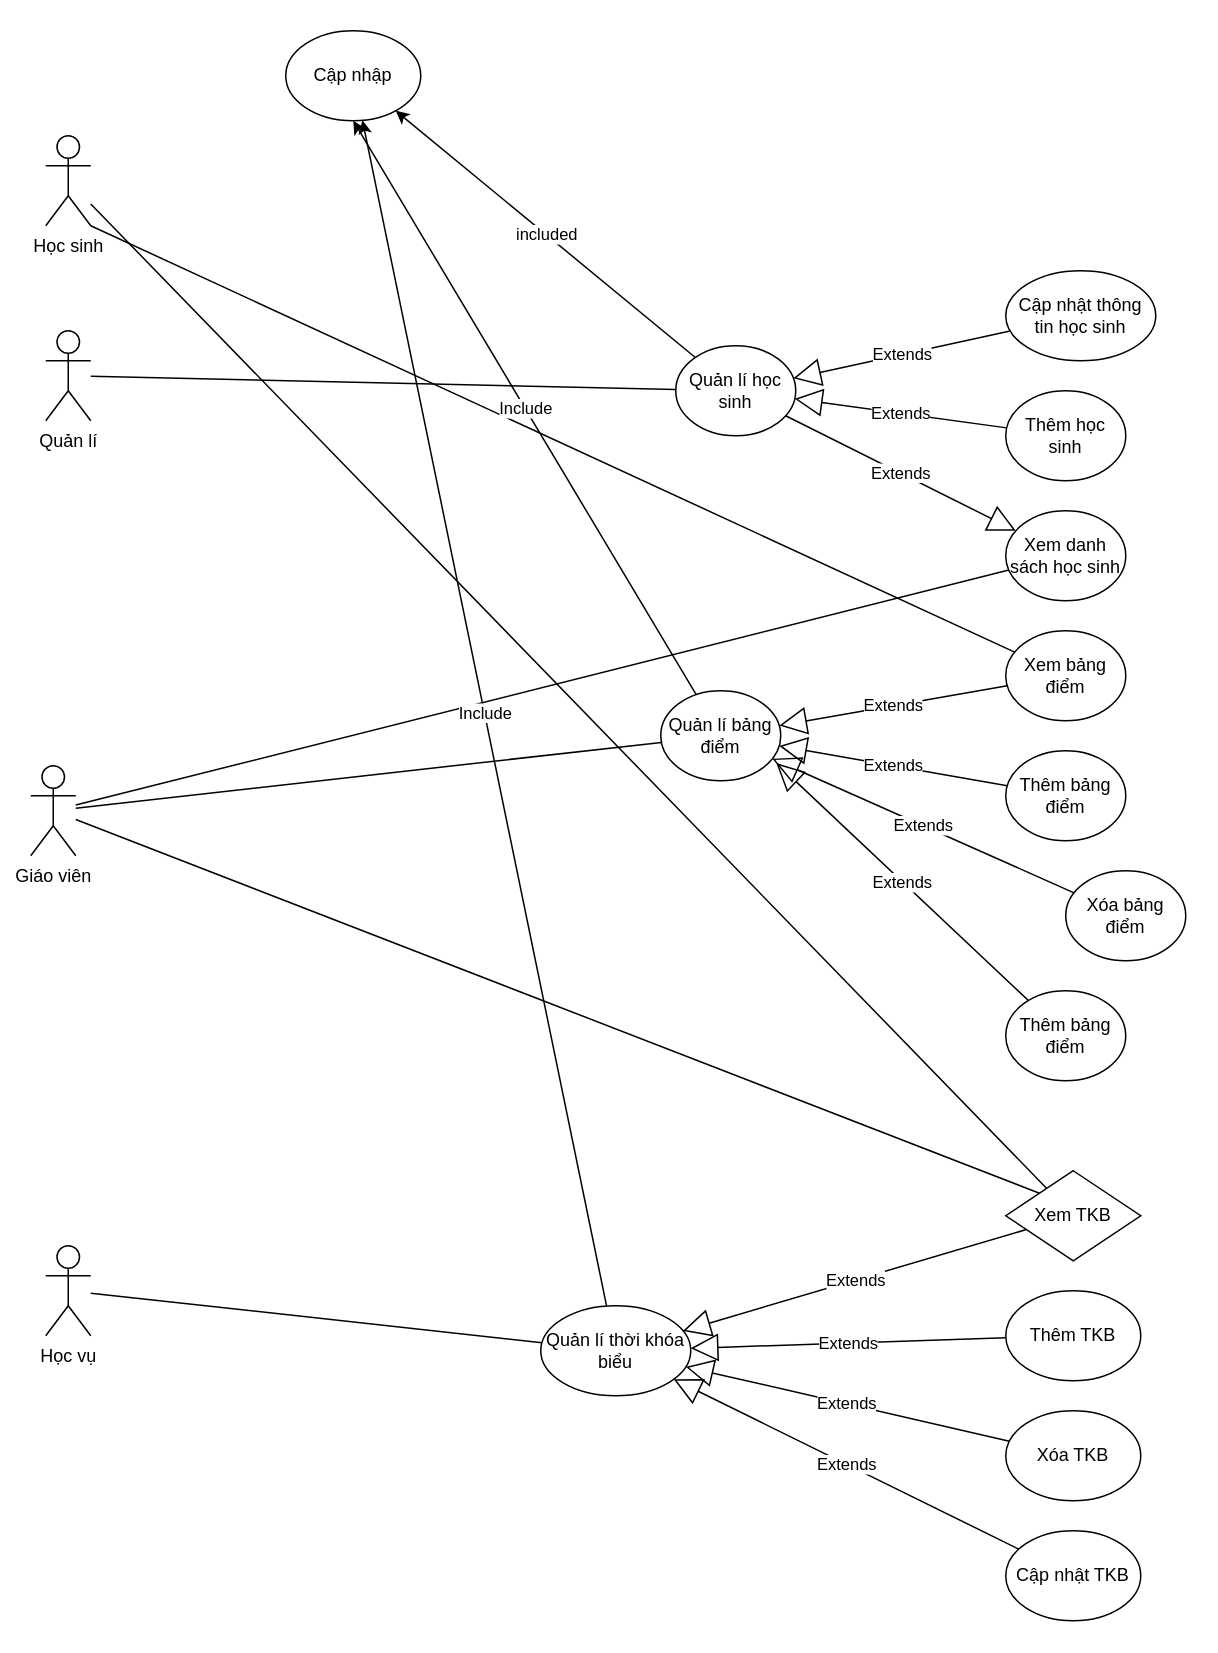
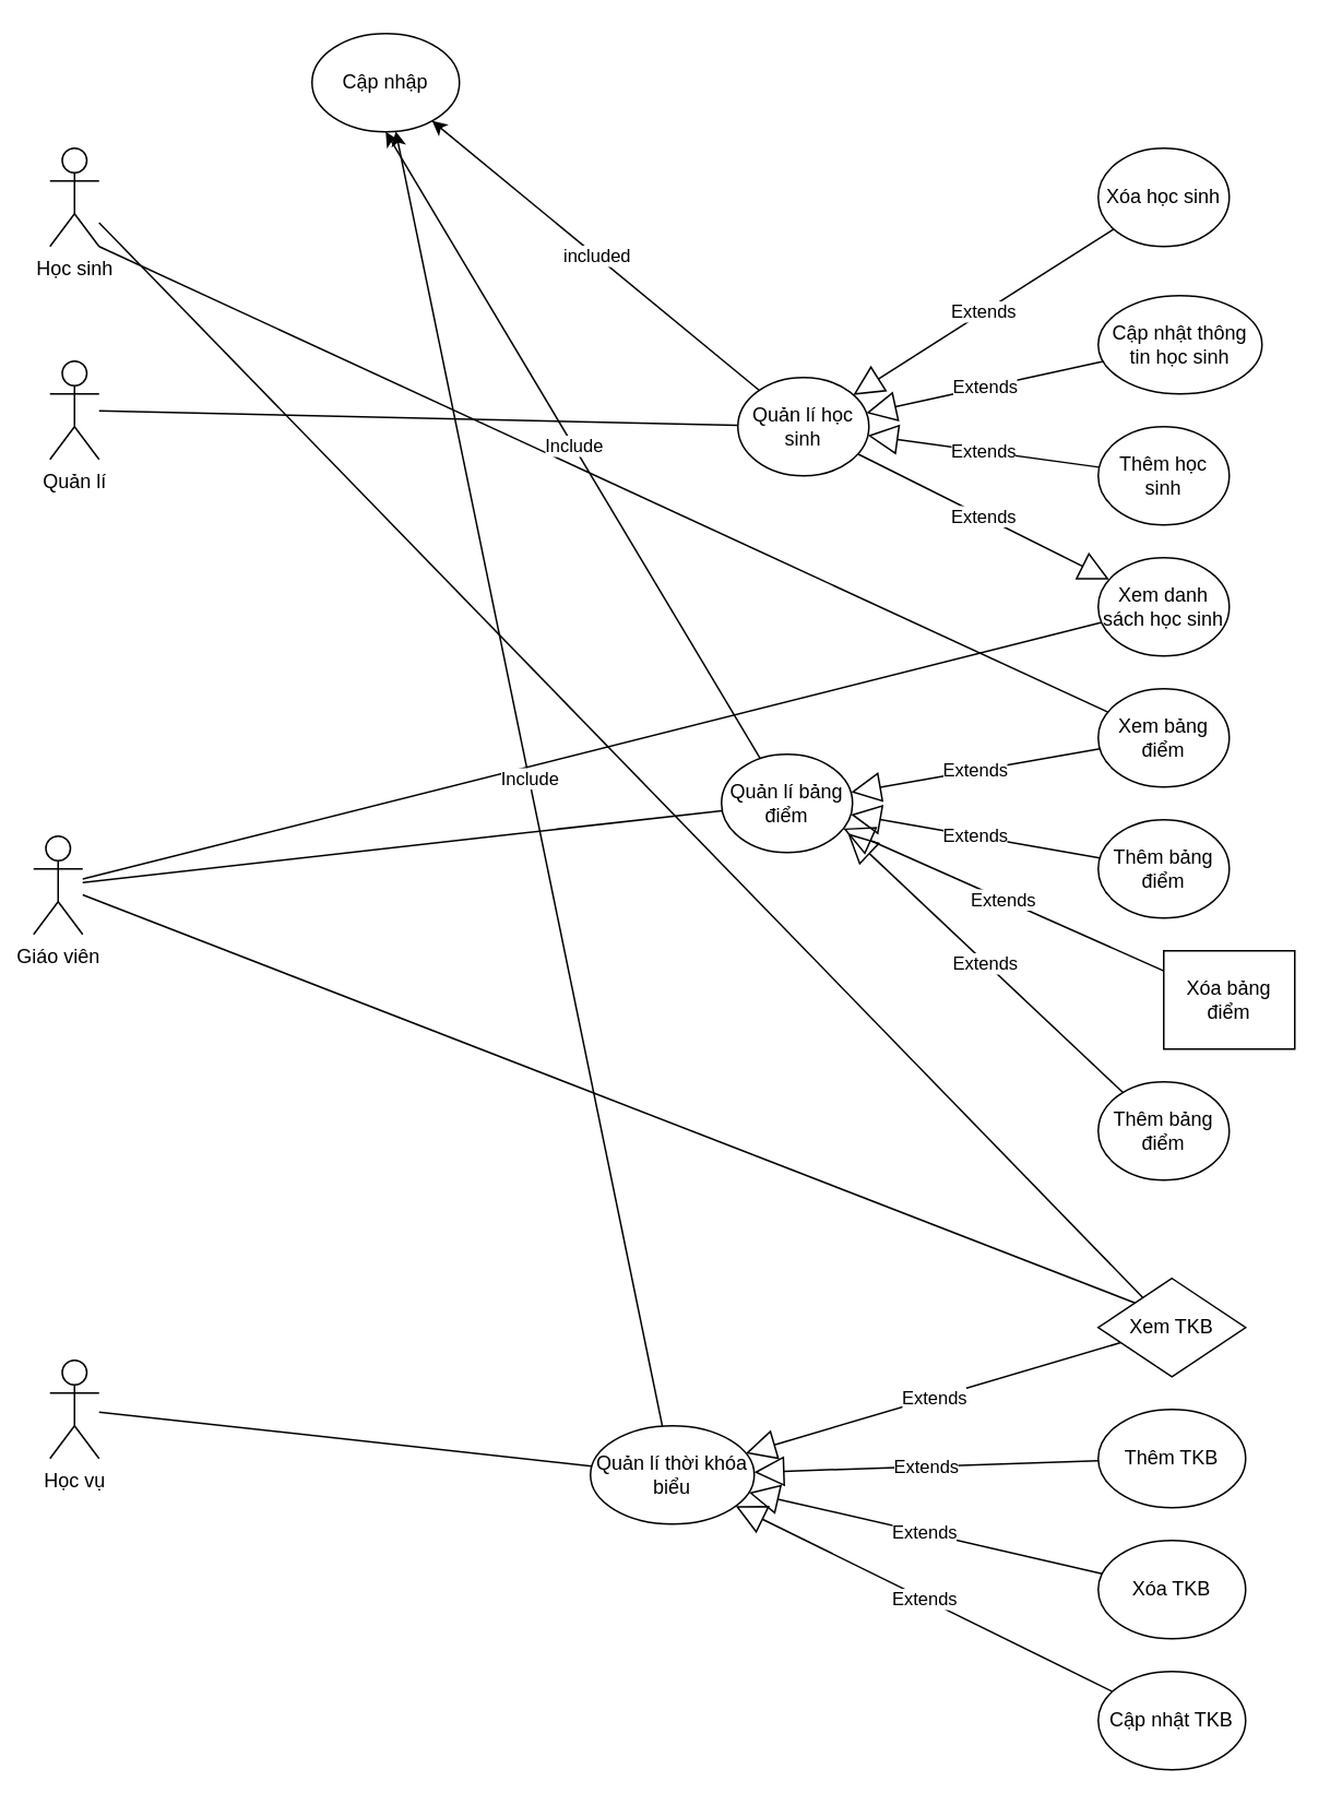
  <mxCell id="0" />
  <mxCell id="1" parent="0" />
  <mxCell id="2" value="Học sinh" style="shape=umlActor;verticalLabelPosition=bottom;verticalAlign=top;html=1;outlineConnect=0;" vertex="1" parent="1"><mxGeometry x="30" y="90" width="30" height="60" as="geometry" /></mxCell>
  <mxCell id="3" value="Giáo viên" style="shape=umlActor;verticalLabelPosition=bottom;verticalAlign=top;html=1;outlineConnect=0;" vertex="1" parent="1"><mxGeometry x="20" y="510" width="30" height="60" as="geometry" /></mxCell>
  <mxCell id="4" value="Học vụ" style="shape=umlActor;verticalLabelPosition=bottom;verticalAlign=top;html=1;outlineConnect=0;" vertex="1" parent="1"><mxGeometry x="30" y="830" width="30" height="60" as="geometry" /></mxCell>
  <mxCell id="5" value="Cập nhập" style="ellipse;whiteSpace=wrap;html=1;" vertex="1" parent="1"><mxGeometry x="190" width="90" height="60" as="geometry" y="20" /></mxCell>
  <mxCell id="6" value="d" style="endArrow=classic;html=1;" edge="1" parent="1" source="12" target="5"><mxGeometry relative="1" as="geometry"><mxPoint x="305" y="220" as="sourcePoint" /><mxPoint x="210" y="200" as="targetPoint" /></mxGeometry></mxCell>
  <mxCell id="7" value="included" style="edgeLabel;resizable=0;html=1;align=center;verticalAlign=middle;" connectable="0" vertex="1" parent="6"><mxGeometry relative="1" as="geometry" /></mxCell>
  <mxCell id="8" value="Quản lí" style="shape=umlActor;verticalLabelPosition=bottom;verticalAlign=top;html=1;outlineConnect=0;" vertex="1" parent="1"><mxGeometry x="30" y="220" width="30" height="60" as="geometry" /></mxCell>
  <mxCell id="9" value="" style="endArrow=none;html=1;" edge="1" parent="1" source="12" target="8"><mxGeometry width="50" height="50" relative="1" as="geometry"><mxPoint x="344.666" y="265.162" as="sourcePoint" /><mxPoint x="540" y="270" as="targetPoint" /></mxGeometry></mxCell>
  <mxCell id="10" value="Thêm học sinh" style="ellipse;whiteSpace=wrap;html=1;" vertex="1" parent="1"><mxGeometry x="670" y="260" width="80" height="60" as="geometry" /></mxCell>
  <mxCell id="11" value="Cập nhật thông tin học sinh" style="ellipse;whiteSpace=wrap;html=1;" vertex="1" parent="1"><mxGeometry x="670" y="180" width="100" height="60" as="geometry" /></mxCell>
  <mxCell id="12" value="Quản lí học sinh" style="ellipse;whiteSpace=wrap;html=1;" vertex="1" parent="1"><mxGeometry x="450" y="230" width="80" height="60" as="geometry" /></mxCell>
+ <mxCell id="13" value="Xóa học sinh" style="ellipse;whiteSpace=wrap;html=1;" vertex="1" parent="1"><mxGeometry x="670" y="90" width="80" height="60" as="geometry" /></mxCell>
  <mxCell id="14" value="Extends" style="endArrow=block;endSize=16;endFill=0;html=1;" edge="1" parent="1" source="11" target="12"><mxGeometry width="160" relative="1" as="geometry"><mxPoint x="100" y="250" as="sourcePoint" /><mxPoint x="329.458" y="291.651" as="targetPoint" /></mxGeometry></mxCell>
  <mxCell id="15" value="Extends" style="endArrow=block;endSize=16;endFill=0;html=1;" edge="1" parent="1" source="10" target="12"><mxGeometry width="160" relative="1" as="geometry"><mxPoint x="100" y="280" as="sourcePoint" /><mxPoint x="299.595" y="299.633" as="targetPoint" /></mxGeometry></mxCell>
+ <mxCell id="16" value="Extends" style="endArrow=block;endSize=16;endFill=0;html=1;" edge="1" parent="1" source="13" target="12"><mxGeometry width="160" relative="1" as="geometry"><mxPoint x="100" y="210" as="sourcePoint" /><mxPoint x="339.381" y="280.443" as="targetPoint" /></mxGeometry></mxCell>
  <mxCell id="17" value="Xem danh sách học sinh" style="ellipse;whiteSpace=wrap;html=1;" vertex="1" parent="1"><mxGeometry x="670" y="340" width="80" height="60" as="geometry" /></mxCell>
  <mxCell id="18" value="Extends" style="endArrow=block;endSize=16;endFill=0;html=1;" edge="1" parent="1" source="12" target="17"><mxGeometry width="160" relative="1" as="geometry"><mxPoint x="140" y="340" as="sourcePoint" /><mxPoint x="300" y="340" as="targetPoint" /></mxGeometry></mxCell>
  <mxCell id="19" value="" style="endArrow=none;html=1;" edge="1" parent="1" source="3" target="17"><mxGeometry width="50" height="50" relative="1" as="geometry"><mxPoint x="180" y="390" as="sourcePoint" /><mxPoint x="230" y="340" as="targetPoint" /></mxGeometry></mxCell>
  <mxCell id="20" value="Xem TKB" style="rhombus;whiteSpace=wrap;html=1;" vertex="1" parent="1"><mxGeometry x="670" y="780" width="90" height="60" as="geometry" /></mxCell>
  <mxCell id="21" value="Quản lí thời khóa biểu" style="ellipse;whiteSpace=wrap;html=1;" vertex="1" parent="1"><mxGeometry x="360" y="870" width="100" height="60" as="geometry" /></mxCell>
  <mxCell id="22" value="Thêm TKB" style="ellipse;whiteSpace=wrap;html=1;" vertex="1" parent="1"><mxGeometry x="670" y="860" width="90" height="60" as="geometry" /></mxCell>
  <mxCell id="23" value="Xóa TKB" style="ellipse;whiteSpace=wrap;html=1;" vertex="1" parent="1"><mxGeometry x="670" y="940" width="90" height="60" as="geometry" /></mxCell>
  <mxCell id="24" value="Cập nhật TKB" style="ellipse;whiteSpace=wrap;html=1;" vertex="1" parent="1"><mxGeometry x="670" y="1020" width="90" height="60" as="geometry" /></mxCell>
  <mxCell id="25" value="" style="endArrow=none;html=1;" edge="1" parent="1" source="4" target="21"><mxGeometry width="50" height="50" relative="1" as="geometry"><mxPoint x="160" y="470" as="sourcePoint" /><mxPoint x="210" y="420" as="targetPoint" /></mxGeometry></mxCell>
  <mxCell id="26" value="Extends" style="endArrow=block;endSize=16;endFill=0;html=1;" edge="1" parent="1" source="22" target="21"><mxGeometry width="160" relative="1" as="geometry"><mxPoint x="210" y="400" as="sourcePoint" /><mxPoint x="370" y="400" as="targetPoint" /></mxGeometry></mxCell>
  <mxCell id="27" value="Extends" style="endArrow=block;endSize=16;endFill=0;html=1;" edge="1" parent="1" source="23" target="21"><mxGeometry width="160" relative="1" as="geometry"><mxPoint x="150" y="410" as="sourcePoint" /><mxPoint x="310" y="410" as="targetPoint" /></mxGeometry></mxCell>
  <mxCell id="28" value="Extends" style="endArrow=block;endSize=16;endFill=0;html=1;" edge="1" parent="1" source="24" target="21"><mxGeometry width="160" relative="1" as="geometry"><mxPoint x="220" y="600" as="sourcePoint" /><mxPoint x="340" y="430" as="targetPoint" /></mxGeometry></mxCell>
  <mxCell id="29" value="Extends" style="endArrow=block;endSize=16;endFill=0;html=1;" edge="1" parent="1" source="20" target="21"><mxGeometry width="160" relative="1" as="geometry"><mxPoint x="280" y="390" as="sourcePoint" /><mxPoint x="440" y="390" as="targetPoint" /></mxGeometry></mxCell>
  <mxCell id="30" value="" style="endArrow=none;html=1;" edge="1" parent="1" source="2" target="20"><mxGeometry width="50" height="50" relative="1" as="geometry"><mxPoint x="240" y="240" as="sourcePoint" /><mxPoint x="290" y="190" as="targetPoint" /></mxGeometry></mxCell>
- <mxCell id="31" value="Xóa bảng điểm" style="ellipse;whiteSpace=wrap;html=1;" vertex="1" parent="1"><mxGeometry x="710" y="580" width="80" height="60" as="geometry" /></mxCell>
+ <mxCell id="31" value="Xóa bảng điểm" style="whiteSpace=wrap;html=1;rounded=0;" vertex="1" parent="1"><mxGeometry x="710" y="580" width="80" height="60" as="geometry" /></mxCell>
  <mxCell id="32" value="Xem bảng điểm" style="ellipse;whiteSpace=wrap;html=1;" vertex="1" parent="1"><mxGeometry x="670" y="420" width="80" height="60" as="geometry" /></mxCell>
  <mxCell id="33" value="Quản lí bảng điểm" style="ellipse;whiteSpace=wrap;html=1;" vertex="1" parent="1"><mxGeometry x="440" y="460" width="80" height="60" as="geometry" /></mxCell>
  <mxCell id="34" value="" style="endArrow=none;html=1;entryX=0;entryY=0;entryDx=0;entryDy=0;" edge="1" parent="1" source="3" target="20"><mxGeometry width="50" height="50" relative="1" as="geometry"><mxPoint x="60" y="366.126" as="sourcePoint" /><mxPoint x="394.97" y="505.518" as="targetPoint" /></mxGeometry></mxCell>
  <mxCell id="35" value="Thêm bảng điểm" style="ellipse;whiteSpace=wrap;html=1;" vertex="1" parent="1"><mxGeometry x="670" y="660" width="80" height="60" as="geometry" /></mxCell>
  <mxCell id="36" value="" style="endArrow=none;html=1;" edge="1" parent="1" source="33" target="3"><mxGeometry width="50" height="50" relative="1" as="geometry"><mxPoint x="390" y="580" as="sourcePoint" /><mxPoint x="440" y="530" as="targetPoint" /></mxGeometry></mxCell>
  <mxCell id="37" value="Thêm bảng điểm" style="ellipse;whiteSpace=wrap;html=1;" vertex="1" parent="1"><mxGeometry x="670" y="500" width="80" height="60" as="geometry" /></mxCell>
  <mxCell id="38" value="Extends" style="endArrow=block;endSize=16;endFill=0;html=1;" edge="1" parent="1" source="32" target="33"><mxGeometry width="160" relative="1" as="geometry"><mxPoint x="40" y="510" as="sourcePoint" /><mxPoint x="200" y="510" as="targetPoint" /></mxGeometry></mxCell>
  <mxCell id="39" value="Extends" style="endArrow=block;endSize=16;endFill=0;html=1;" edge="1" parent="1" source="31" target="33"><mxGeometry width="160" relative="1" as="geometry"><mxPoint x="330" y="560" as="sourcePoint" /><mxPoint x="490" y="560" as="targetPoint" /></mxGeometry></mxCell>
  <mxCell id="40" value="Extends" style="endArrow=block;endSize=16;endFill=0;html=1;entryX=0.963;entryY=0.803;entryDx=0;entryDy=0;entryPerimeter=0;" edge="1" parent="1" source="35" target="33"><mxGeometry width="160" relative="1" as="geometry"><mxPoint x="330" y="560" as="sourcePoint" /><mxPoint x="490" y="560" as="targetPoint" /></mxGeometry></mxCell>
  <mxCell id="41" value="Extends" style="endArrow=block;endSize=16;endFill=0;html=1;" edge="1" parent="1" source="37" target="33"><mxGeometry width="160" relative="1" as="geometry"><mxPoint x="330" y="560" as="sourcePoint" /><mxPoint x="490" y="560" as="targetPoint" /></mxGeometry></mxCell>
  <mxCell id="42" value="" style="endArrow=none;html=1;entryX=1;entryY=1;entryDx=0;entryDy=0;entryPerimeter=0;" edge="1" parent="1" source="32" target="2"><mxGeometry width="50" height="50" relative="1" as="geometry"><mxPoint x="150" y="340" as="sourcePoint" /><mxPoint x="200" y="290" as="targetPoint" /></mxGeometry></mxCell>
  <mxCell id="43" value="" style="endArrow=classic;html=1;entryX=0.5;entryY=1;entryDx=0;entryDy=0;" edge="1" parent="1" source="33" target="5"><mxGeometry relative="1" as="geometry"><mxPoint x="100" y="370" as="sourcePoint" /><mxPoint x="200" y="370" as="targetPoint" /></mxGeometry></mxCell>
  <mxCell id="44" value="Include" style="edgeLabel;resizable=0;html=1;align=center;verticalAlign=middle;" connectable="0" vertex="1" parent="43"><mxGeometry relative="1" as="geometry" /></mxCell>
  <mxCell id="45" value="" style="endArrow=classic;html=1;" edge="1" parent="1" source="21" target="5"><mxGeometry relative="1" as="geometry"><mxPoint x="100" y="340" as="sourcePoint" /><mxPoint x="200" y="340" as="targetPoint" /></mxGeometry></mxCell>
  <mxCell id="46" value="Include" style="edgeLabel;resizable=0;html=1;align=center;verticalAlign=middle;" connectable="0" vertex="1" parent="45"><mxGeometry relative="1" as="geometry" /></mxCell>
